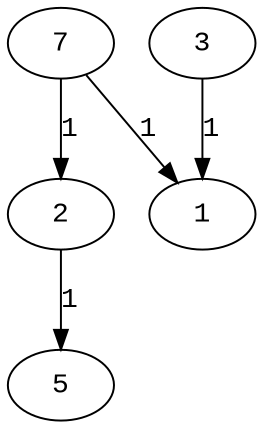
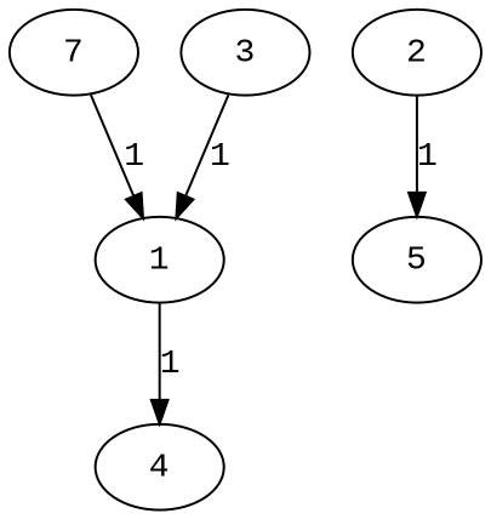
  digraph {
    fontname="Liberation Mono"
    node [fontname="Liberation Mono"]
    edge [fontname="Liberation Mono"]
    n1 [label=7]
    2
    1
    5
+   4
    3
-   n1 -> 2 [label=1]
    n1 -> 1 [label=1]
    2 -> 5 [label=1]
+   1 -> 4 [label=1]
    3 -> 1 [label=1]
  }
